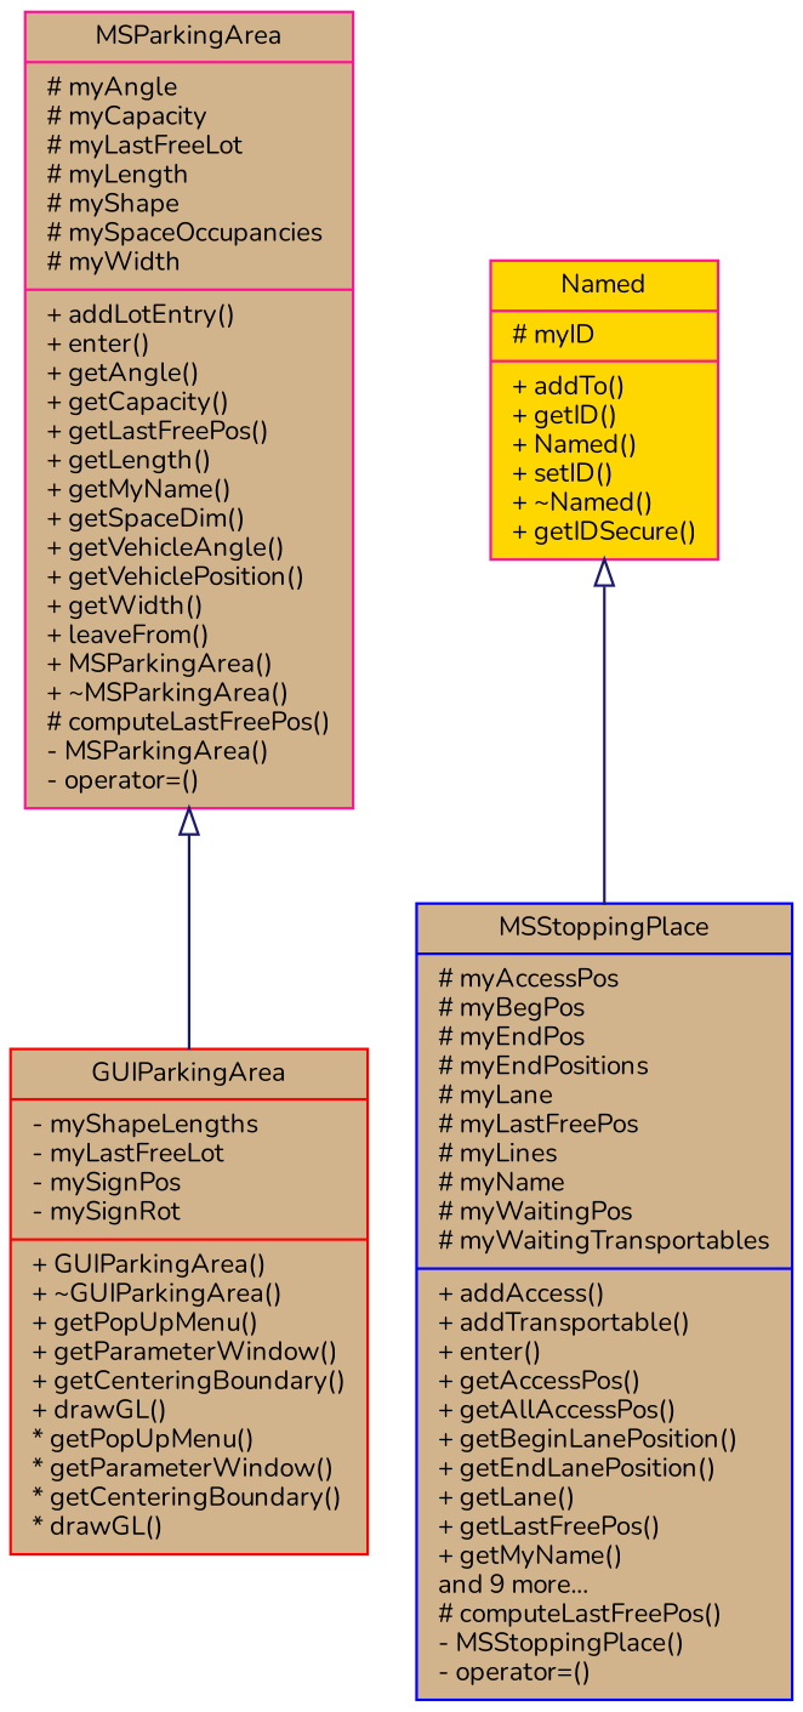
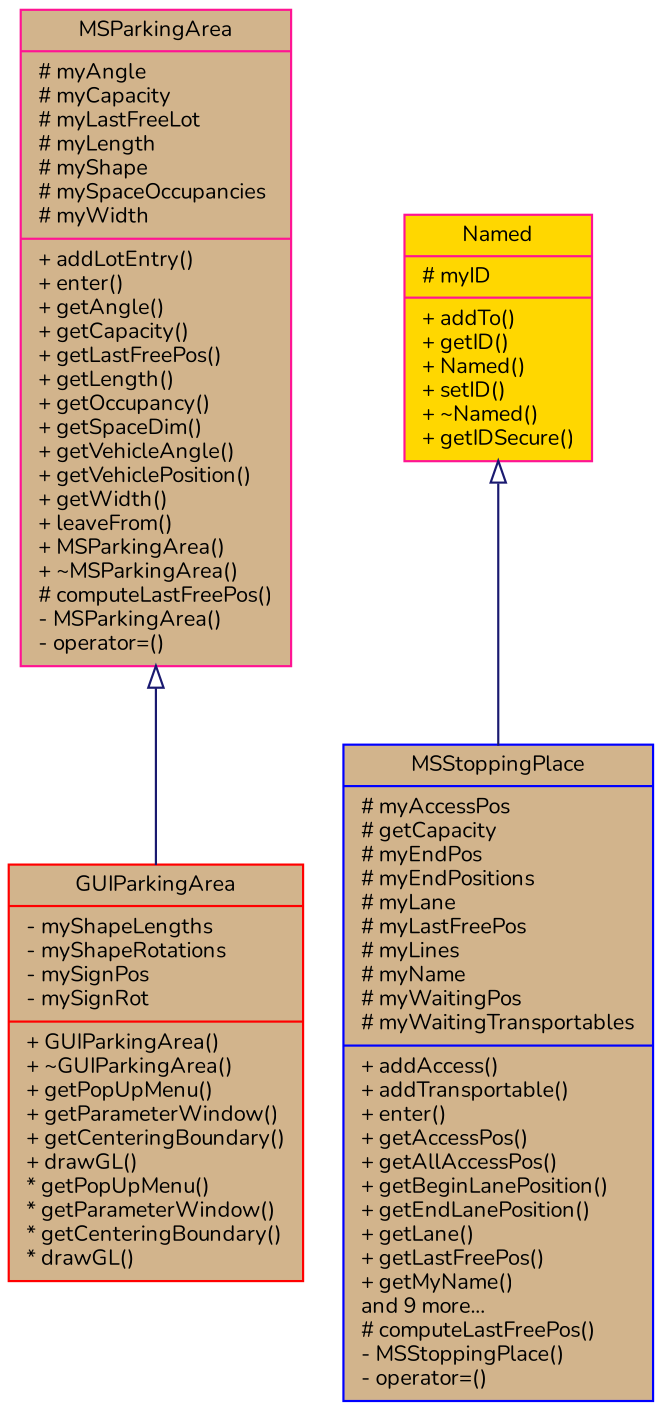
  digraph {
    fontname=Nunito
    node [color=deeppink fillcolor=tan fontname=Nunito fontsize=10 shape=record style=filled]
    edge [arrowtail=onormal color=midnightblue dir=back fontname=Nunito fontsize=10 labelfontname=Helvetica labelfontsize=10 style=solid]
-   n1 [fontcolor=black height=0.2 label="{MSParkingArea\n|# myAngle\l# myCapacity\l# myLastFreeLot\l# myLength\l# myShape\l# mySpaceOccupancies\l# myWidth\l|+ addLotEntry()\l+ enter()\l+ getAngle()\l+ getCapacity()\l+ getLastFreePos()\l+ getLength()\l+ getMyName()\l+ getSpaceDim()\l+ getVehicleAngle()\l+ getVehiclePosition()\l+ getWidth()\l+ leaveFrom()\l+ MSParkingArea()\l+ ~MSParkingArea()\l# computeLastFreePos()\l- MSParkingArea()\l- operator=()\l}" width=0.4]
-   n2 [color=red height=0.2 label="{GUIParkingArea\n|- myShapeLengths\l- myLastFreeLot\l- mySignPos\l- mySignRot\l|+ GUIParkingArea()\l+ ~GUIParkingArea()\l+ getPopUpMenu()\l+ getParameterWindow()\l+ getCenteringBoundary()\l+ drawGL()\l* getPopUpMenu()\l* getParameterWindow()\l* getCenteringBoundary()\l* drawGL()\l}" width=0.4]
-   n3 [color=blue height=0.2 label="{MSStoppingPlace\n|# myAccessPos\l# myBegPos\l# myEndPos\l# myEndPositions\l# myLane\l# myLastFreePos\l# myLines\l# myName\l# myWaitingPos\l# myWaitingTransportables\l|+ addAccess()\l+ addTransportable()\l+ enter()\l+ getAccessPos()\l+ getAllAccessPos()\l+ getBeginLanePosition()\l+ getEndLanePosition()\l+ getLane()\l+ getLastFreePos()\l+ getMyName()\land 9 more...\l# computeLastFreePos()\l- MSStoppingPlace()\l- operator=()\l}" width=0.4]
+   n1 [fontcolor=black height=0.2 label="{MSParkingArea\n|# myAngle\l# myCapacity\l# myLastFreeLot\l# myLength\l# myShape\l# mySpaceOccupancies\l# myWidth\l|+ addLotEntry()\l+ enter()\l+ getAngle()\l+ getCapacity()\l+ getLastFreePos()\l+ getLength()\l+ getOccupancy()\l+ getSpaceDim()\l+ getVehicleAngle()\l+ getVehiclePosition()\l+ getWidth()\l+ leaveFrom()\l+ MSParkingArea()\l+ ~MSParkingArea()\l# computeLastFreePos()\l- MSParkingArea()\l- operator=()\l}" width=0.4]
+   n2 [color=red height=0.2 label="{GUIParkingArea\n|- myShapeLengths\l- myShapeRotations\l- mySignPos\l- mySignRot\l|+ GUIParkingArea()\l+ ~GUIParkingArea()\l+ getPopUpMenu()\l+ getParameterWindow()\l+ getCenteringBoundary()\l+ drawGL()\l* getPopUpMenu()\l* getParameterWindow()\l* getCenteringBoundary()\l* drawGL()\l}" width=0.4]
+   n3 [color=blue height=0.2 label="{MSStoppingPlace\n|# myAccessPos\l# getCapacity\l# myEndPos\l# myEndPositions\l# myLane\l# myLastFreePos\l# myLines\l# myName\l# myWaitingPos\l# myWaitingTransportables\l|+ addAccess()\l+ addTransportable()\l+ enter()\l+ getAccessPos()\l+ getAllAccessPos()\l+ getBeginLanePosition()\l+ getEndLanePosition()\l+ getLane()\l+ getLastFreePos()\l+ getMyName()\land 9 more...\l# computeLastFreePos()\l- MSStoppingPlace()\l- operator=()\l}" width=0.4]
    n4 [fillcolor=gold height=0.2 label="{Named\n|# myID\l|+ addTo()\l+ getID()\l+ Named()\l+ setID()\l+ ~Named()\l+ getIDSecure()\l}" width=0.4]
    n1 -> n2
    n4 -> n3
  }
